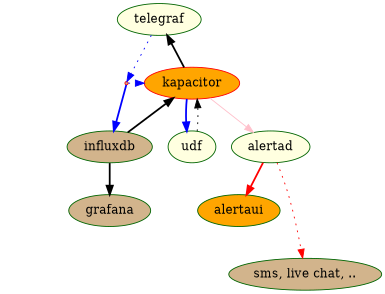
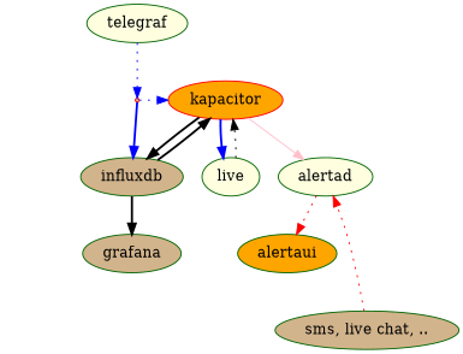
  digraph {
    node [style=filled color=darkgreen]
    edge [style=bold]
    1 [style=invis color=""]
    2 [style=invis color=""]
    3 [style=invis color=""]
    4 [style=invis color=""]
    5 [style=invis color=""]
    n6 [fillcolor=lightyellow label=telegraf]
    tap [color=red fillcolor=tan shape=point]
    kapacitor [color=red fillcolor=orange]
-   udf [fillcolor=lightyellow]
+   udf [fillcolor=lightyellow label=live]
    influxdb [fillcolor=tan]
    alertad [fillcolor=lightyellow]
    alertaui [fillcolor=orange]
    grafana [fillcolor=tan]
    n14 [fillcolor=tan label="sms, live chat, .."]
    subgraph sub_1 {
      1
      2
      3
      4
      5
    }
    subgraph sub_2 {
      rank=min
      1
      n6
    }
    subgraph sub_3 {
      rank=same
      2
      tap
      kapacitor
    }
    subgraph sub_4 {
      rank=same
      3
      udf
      influxdb
      alertad
    }
    subgraph sub_5 {
      rank=same
      4
      alertaui
      grafana
    }
    subgraph sub_6 {
      rank=max
      5
      n14
    }
    1 -> 2 [style=invis]
    2 -> 3 [style=invis]
    3 -> 4 [style=invis]
    4 -> 5 [style=invis]
    n6 -> tap [color=blue style=dotted]
    tap -> kapacitor [color=blue style=dotted]
    tap -> influxdb [color=blue]
    kapacitor -> udf [color=blue]
-   kapacitor -> n6
+   kapacitor -> influxdb
    kapacitor -> alertad [color=pink style=""]
    udf -> kapacitor [style=dotted]
    influxdb -> kapacitor
    influxdb -> grafana
-   alertad -> alertaui [color=red]
-   alertad -> n14 [color=red style=dotted]
+   alertad -> alertaui [color=red style=dotted]
+   n14 -> alertad [color=red style=dotted]
  }
